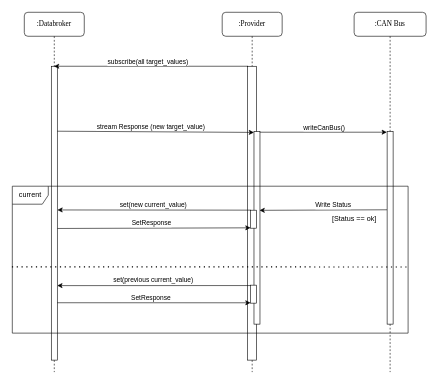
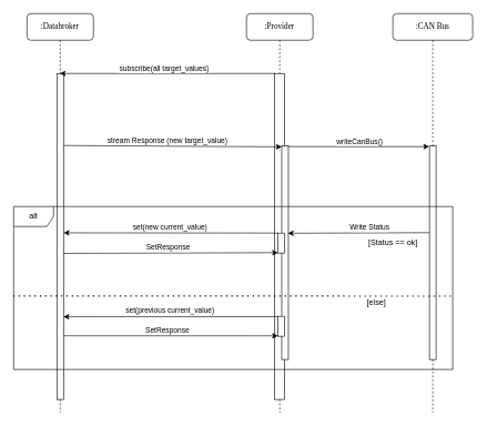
  <mxCell id="0" />
  <mxCell id="1" parent="0" />
  <mxCell id="2" value=":Databroker" style="shape=umlLifeline;perimeter=lifelinePerimeter;whiteSpace=wrap;html=1;container=1;collapsible=0;recursiveResize=0;outlineConnect=0;rounded=1;shadow=0;comic=0;labelBackgroundColor=none;strokeWidth=1;fontFamily=Verdana;fontSize=12;align=center;" parent="1" vertex="1"><mxGeometry x="40" y="20" width="100" height="600" as="geometry" /></mxCell>
  <mxCell id="3" value="" style="html=1;points=[];perimeter=orthogonalPerimeter;rounded=0;shadow=0;comic=0;labelBackgroundColor=none;strokeWidth=1;fontFamily=Verdana;fontSize=12;align=center;" parent="2" vertex="1"><mxGeometry x="45" y="90" width="10" height="490" as="geometry" /></mxCell>
  <mxCell id="4" value=":Provider" style="shape=umlLifeline;perimeter=lifelinePerimeter;whiteSpace=wrap;html=1;container=1;collapsible=0;recursiveResize=0;outlineConnect=0;rounded=1;shadow=0;comic=0;labelBackgroundColor=none;strokeWidth=1;fontFamily=Verdana;fontSize=12;align=center;" parent="1" vertex="1"><mxGeometry x="370" y="20" width="100" height="600" as="geometry" /></mxCell>
  <mxCell id="5" value="" style="html=1;points=[];perimeter=orthogonalPerimeter;rounded=0;shadow=0;comic=0;labelBackgroundColor=none;strokeWidth=1;fontFamily=Verdana;fontSize=12;align=center;" parent="4" vertex="1"><mxGeometry x="42.5" y="90" width="15" height="490" as="geometry" /></mxCell>
  <mxCell id="6" value="" style="html=1;points=[];perimeter=orthogonalPerimeter;rounded=0;shadow=0;comic=0;labelBackgroundColor=none;strokeWidth=1;fontFamily=Verdana;fontSize=12;align=center;" parent="4" vertex="1"><mxGeometry x="53" y="199" width="10" height="321" as="geometry" /></mxCell>
  <mxCell id="7" value="" style="html=1;points=[];perimeter=orthogonalPerimeter;rounded=0;shadow=0;comic=0;labelBackgroundColor=none;strokeWidth=1;fontFamily=Verdana;fontSize=12;align=center;" parent="4" vertex="1"><mxGeometry x="47.5" y="330" width="10" height="30" as="geometry" /></mxCell>
  <mxCell id="8" value="" style="endArrow=classic;html=1;rounded=0;exitX=0.041;exitY=0;exitDx=0;exitDy=0;exitPerimeter=0;" parent="1" source="5" target="2" edge="1"><mxGeometry width="50" height="50" relative="1" as="geometry"><mxPoint x="210" y="230" as="sourcePoint" /><mxPoint x="260" y="180" as="targetPoint" /></mxGeometry></mxCell>
  <mxCell id="9" value="subscribe(all target_values)" style="edgeLabel;html=1;align=center;verticalAlign=middle;resizable=0;points=[];" parent="8" vertex="1" connectable="0"><mxGeometry x="0.036" y="-1" relative="1" as="geometry"><mxPoint y="-7" as="offset" /></mxGeometry></mxCell>
  <mxCell id="10" value=":CAN Bus" style="shape=umlLifeline;perimeter=lifelinePerimeter;whiteSpace=wrap;html=1;container=1;collapsible=0;recursiveResize=0;outlineConnect=0;rounded=1;shadow=0;comic=0;labelBackgroundColor=none;strokeWidth=1;fontFamily=Verdana;fontSize=12;align=center;" parent="1" vertex="1"><mxGeometry x="590" y="20" width="120" height="600" as="geometry" /></mxCell>
  <mxCell id="11" value="" style="html=1;points=[];perimeter=orthogonalPerimeter;rounded=0;shadow=0;comic=0;labelBackgroundColor=none;strokeWidth=1;fontFamily=Verdana;fontSize=12;align=center;" parent="10" vertex="1"><mxGeometry x="55" y="199" width="10" height="321" as="geometry" /></mxCell>
- <mxCell id="12" value="current" style="shape=umlFrame;whiteSpace=wrap;html=1;pointerEvents=0;" parent="10" vertex="1"><mxGeometry x="-570" y="290" width="660" height="245" as="geometry" /></mxCell>
+ <mxCell id="12" value="alt" style="shape=umlFrame;whiteSpace=wrap;html=1;pointerEvents=0;" parent="10" vertex="1"><mxGeometry x="-570" y="290" width="660" height="245" as="geometry" /></mxCell>
  <mxCell id="13" value="" style="endArrow=none;dashed=1;html=1;dashPattern=1 3;strokeWidth=2;rounded=0;exitX=-0.001;exitY=0.549;exitDx=0;exitDy=0;exitPerimeter=0;entryX=1;entryY=0.55;entryDx=0;entryDy=0;entryPerimeter=0;" parent="10" source="12" target="12" edge="1"><mxGeometry width="50" height="50" relative="1" as="geometry"><mxPoint x="-310" y="290" as="sourcePoint" /><mxPoint x="-260" y="240" as="targetPoint" /></mxGeometry></mxCell>
+ <mxCell id="14" value="[else]" style="text;html=1;align=center;verticalAlign=middle;resizable=0;points=[];autosize=1;strokeColor=none;fillColor=none;" parent="10" vertex="1"><mxGeometry x="-50" y="420" width="50" height="30" as="geometry" /></mxCell>
  <mxCell id="15" value="" style="endArrow=classic;html=1;rounded=0;entryX=0;entryY=0.004;entryDx=0;entryDy=0;entryPerimeter=0;exitX=1.006;exitY=0.221;exitDx=0;exitDy=0;exitPerimeter=0;" parent="1" source="3" target="6" edge="1"><mxGeometry width="50" height="50" relative="1" as="geometry"><mxPoint x="100" y="220" as="sourcePoint" /><mxPoint x="180" y="150" as="targetPoint" /></mxGeometry></mxCell>
  <mxCell id="16" value="stream Response (new target_value)" style="edgeLabel;html=1;align=center;verticalAlign=middle;resizable=0;points=[];" parent="15" vertex="1" connectable="0"><mxGeometry x="-0.176" y="2" relative="1" as="geometry"><mxPoint x="20" y="-7" as="offset" /></mxGeometry></mxCell>
  <mxCell id="17" value="" style="endArrow=classic;html=1;rounded=0;exitX=0.973;exitY=0.003;exitDx=0;exitDy=0;exitPerimeter=0;entryX=-0.042;entryY=0.003;entryDx=0;entryDy=0;entryPerimeter=0;" parent="1" source="6" target="11" edge="1"><mxGeometry width="50" height="50" relative="1" as="geometry"><mxPoint x="433" y="201" as="sourcePoint" /><mxPoint x="761" y="200" as="targetPoint" /></mxGeometry></mxCell>
  <mxCell id="18" value="writeCanBus()" style="edgeLabel;html=1;align=center;verticalAlign=middle;resizable=0;points=[];" parent="17" vertex="1" connectable="0"><mxGeometry x="0.013" y="-2" relative="1" as="geometry"><mxPoint y="-10" as="offset" /></mxGeometry></mxCell>
  <mxCell id="19" value="" style="endArrow=classic;html=1;rounded=0;exitX=-0.021;exitY=1.002;exitDx=0;exitDy=0;exitPerimeter=0;entryX=0.023;entryY=0.141;entryDx=0;entryDy=0;entryPerimeter=0;" parent="1" edge="1"><mxGeometry width="50" height="50" relative="1" as="geometry"><mxPoint x="644.79" y="349.322" as="sourcePoint" /><mxPoint x="432.3" y="350.23" as="targetPoint" /></mxGeometry></mxCell>
  <mxCell id="20" value="Write Status" style="edgeLabel;html=1;align=center;verticalAlign=middle;resizable=0;points=[];" parent="19" vertex="1" connectable="0"><mxGeometry x="-0.122" relative="1" as="geometry"><mxPoint x="3" y="-8" as="offset" /></mxGeometry></mxCell>
  <mxCell id="21" value="" style="endArrow=classic;html=1;rounded=0;exitX=-0.004;exitY=-0.002;exitDx=0;exitDy=0;exitPerimeter=0;entryX=1.029;entryY=0.489;entryDx=0;entryDy=0;entryPerimeter=0;" parent="1" source="7" target="3" edge="1"><mxGeometry width="50" height="50" relative="1" as="geometry"><mxPoint x="422.43" y="523.66" as="sourcePoint" /><mxPoint x="94.96" y="522.9" as="targetPoint" /></mxGeometry></mxCell>
  <mxCell id="22" value="set(new current_value)" style="edgeLabel;html=1;align=center;verticalAlign=middle;resizable=0;points=[];" parent="21" vertex="1" connectable="0"><mxGeometry x="0.338" y="2" relative="1" as="geometry"><mxPoint x="53" y="-11" as="offset" /></mxGeometry></mxCell>
  <mxCell id="23" value="" style="endArrow=classic;html=1;rounded=0;entryX=-0.027;entryY=0.947;entryDx=0;entryDy=0;entryPerimeter=0;exitX=1.03;exitY=0.552;exitDx=0;exitDy=0;exitPerimeter=0;" parent="1" source="3" edge="1"><mxGeometry width="50" height="50" relative="1" as="geometry"><mxPoint x="94.97" y="379.34" as="sourcePoint" /><mxPoint x="417.23" y="379.41" as="targetPoint" /></mxGeometry></mxCell>
  <mxCell id="24" value="SetResponse" style="edgeLabel;html=1;align=center;verticalAlign=middle;resizable=0;points=[];" parent="23" vertex="1" connectable="0"><mxGeometry x="-0.031" y="-3" relative="1" as="geometry"><mxPoint y="-11" as="offset" /></mxGeometry></mxCell>
  <mxCell id="25" value="" style="endArrow=classic;html=1;rounded=0;exitX=-0.022;exitY=0.017;exitDx=0;exitDy=0;exitPerimeter=0;entryX=0.998;entryY=0.522;entryDx=0;entryDy=0;entryPerimeter=0;" parent="1" edge="1"><mxGeometry width="50" height="50" relative="1" as="geometry"><mxPoint x="417.28" y="475.68" as="sourcePoint" /><mxPoint x="94.98" y="475.78" as="targetPoint" /></mxGeometry></mxCell>
  <mxCell id="26" value="set(previous current_value)" style="edgeLabel;html=1;align=center;verticalAlign=middle;resizable=0;points=[];" parent="25" vertex="1" connectable="0"><mxGeometry x="0.338" y="2" relative="1" as="geometry"><mxPoint x="53" y="-11" as="offset" /></mxGeometry></mxCell>
  <mxCell id="27" value="" style="html=1;points=[];perimeter=orthogonalPerimeter;rounded=0;shadow=0;comic=0;labelBackgroundColor=none;strokeWidth=1;fontFamily=Verdana;fontSize=12;align=center;" parent="1" vertex="1"><mxGeometry x="417.5" y="475" width="10" height="30" as="geometry" /></mxCell>
  <mxCell id="28" value="" style="endArrow=classic;html=1;rounded=0;entryX=-0.027;entryY=0.947;entryDx=0;entryDy=0;entryPerimeter=0;exitX=0.997;exitY=0.466;exitDx=0;exitDy=0;exitPerimeter=0;" parent="1" edge="1"><mxGeometry width="50" height="50" relative="1" as="geometry"><mxPoint x="94.97" y="504.34" as="sourcePoint" /><mxPoint x="417.23" y="504.41" as="targetPoint" /></mxGeometry></mxCell>
  <mxCell id="29" value="SetResponse" style="edgeLabel;html=1;align=center;verticalAlign=middle;resizable=0;points=[];" parent="28" vertex="1" connectable="0"><mxGeometry x="-0.031" y="-3" relative="1" as="geometry"><mxPoint y="-12" as="offset" /></mxGeometry></mxCell>
  <mxCell id="30" value="[Status == ok]" style="text;html=1;align=center;verticalAlign=middle;resizable=0;points=[];autosize=1;strokeColor=none;fillColor=none;" parent="1" vertex="1"><mxGeometry x="540" y="350" width="100" height="30" as="geometry" /></mxCell>
